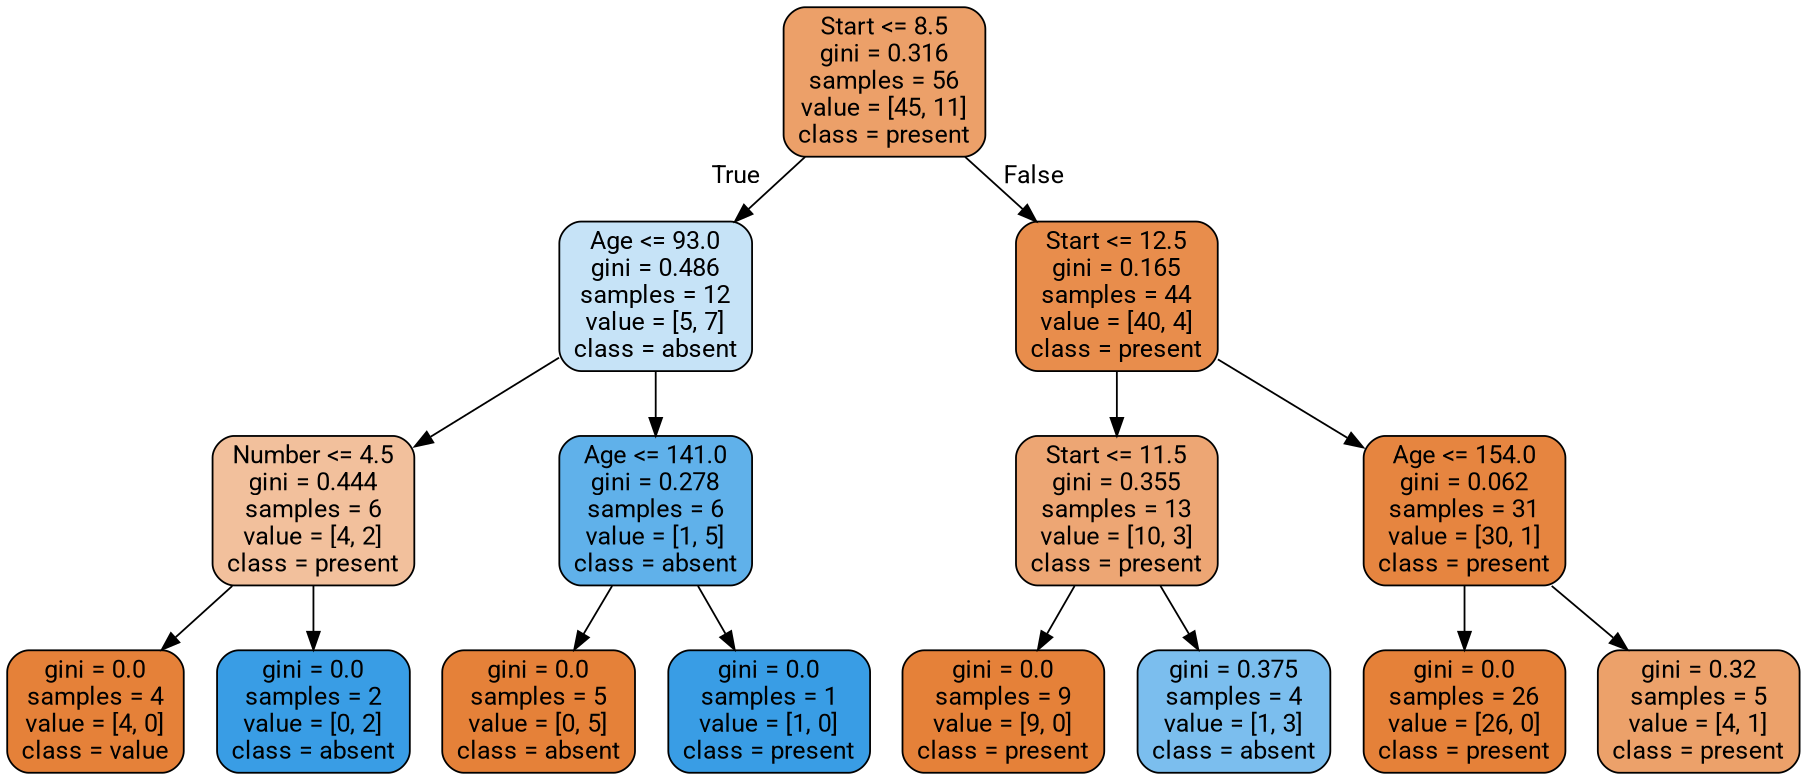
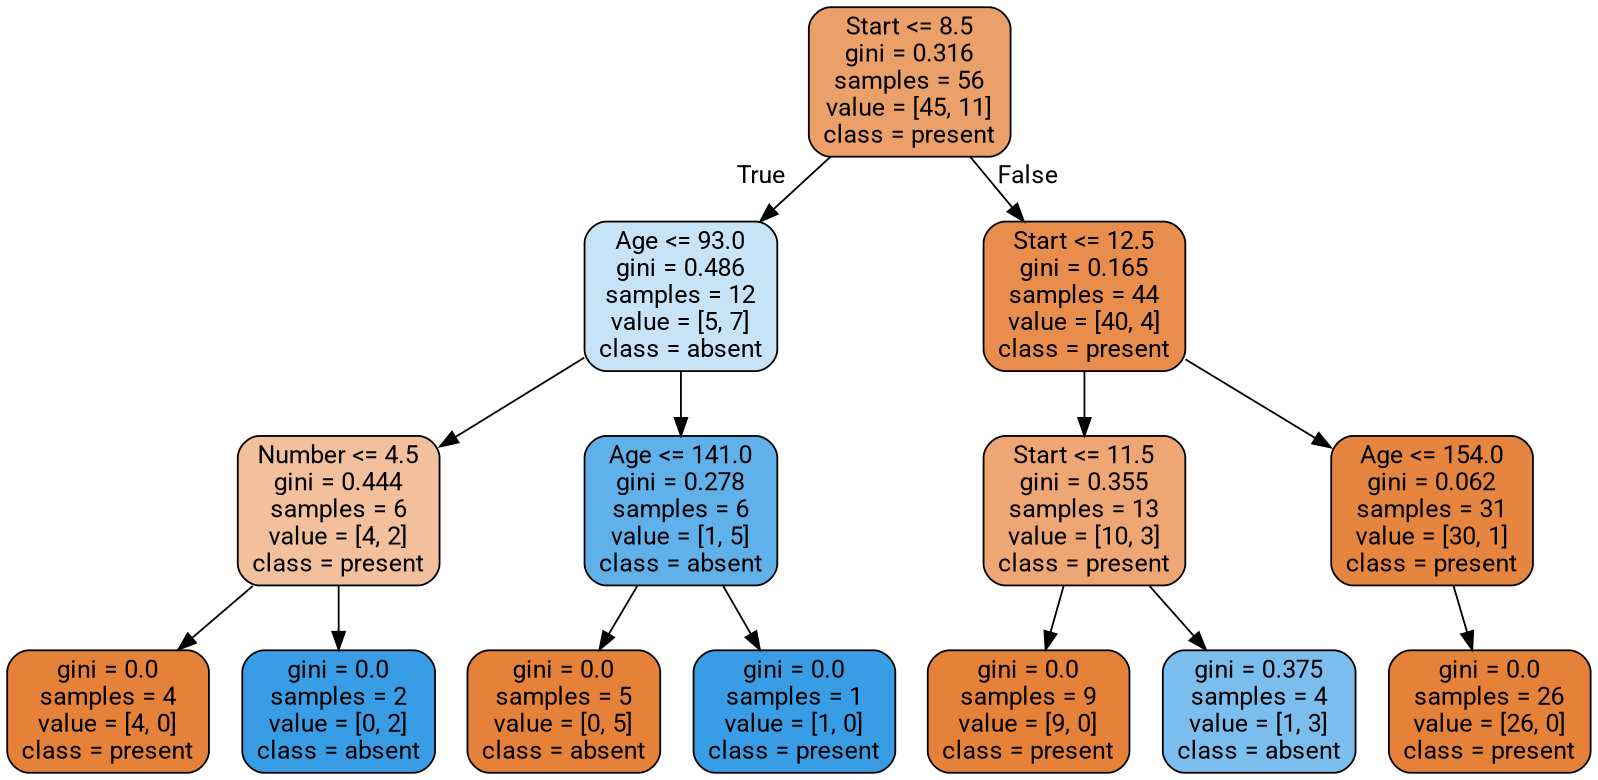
  digraph {
    fontname=Roboto
    node [color=black fillcolor="#e58139ff" fontname=Roboto shape=box style="filled, rounded"]
    edge [fontname=Roboto]
    n1 [fillcolor="#e58139c1" label="Start <= 8.5\ngini = 0.316\nsamples = 56\nvalue = [45, 11]\nclass = present"]
    n2 [fillcolor="#399de549" label="Age <= 93.0\ngini = 0.486\nsamples = 12\nvalue = [5, 7]\nclass = absent"]
    n3 [fillcolor="#e58139e6" label="Start <= 12.5\ngini = 0.165\nsamples = 44\nvalue = [40, 4]\nclass = present"]
    n4 [fillcolor="#e581397f" label="Number <= 4.5\ngini = 0.444\nsamples = 6\nvalue = [4, 2]\nclass = present"]
    n5 [fillcolor="#399de5cc" label="Age <= 141.0\ngini = 0.278\nsamples = 6\nvalue = [1, 5]\nclass = absent"]
    n6 [fillcolor="#e58139b3" label="Start <= 11.5\ngini = 0.355\nsamples = 13\nvalue = [10, 3]\nclass = present"]
    n7 [fillcolor="#e58139f6" label="Age <= 154.0\ngini = 0.062\nsamples = 31\nvalue = [30, 1]\nclass = present"]
-   n8 [label="gini = 0.0\nsamples = 4\nvalue = [4, 0]\nclass = value"]
+   n8 [label="gini = 0.0\nsamples = 4\nvalue = [4, 0]\nclass = present"]
    n9 [fillcolor="#399de5ff" label="gini = 0.0\nsamples = 2\nvalue = [0, 2]\nclass = absent"]
    n10 [label="gini = 0.0\nsamples = 5\nvalue = [0, 5]\nclass = absent"]
    n11 [fillcolor="#399de5ff" label="gini = 0.0\nsamples = 1\nvalue = [1, 0]\nclass = present"]
    n12 [label="gini = 0.0\nsamples = 9\nvalue = [9, 0]\nclass = present"]
    n13 [fillcolor="#399de5aa" label="gini = 0.375\nsamples = 4\nvalue = [1, 3]\nclass = absent"]
    n14 [label="gini = 0.0\nsamples = 26\nvalue = [26, 0]\nclass = present"]
-   n15 [fillcolor="#e58139bf" label="gini = 0.32\nsamples = 5\nvalue = [4, 1]\nclass = present"]
    n1 -> n2 [headlabel=True labelangle=45 labeldistance=2.5]
    n1 -> n3 [headlabel=False labelangle=-45 labeldistance=2.5]
    n2 -> n4
    n2 -> n5
    n3 -> n6
    n3 -> n7
    n4 -> n8
    n4 -> n9
    n5 -> n10
    n5 -> n11
    n6 -> n12
    n6 -> n13
    n7 -> n14
-   n7 -> n15
  }
